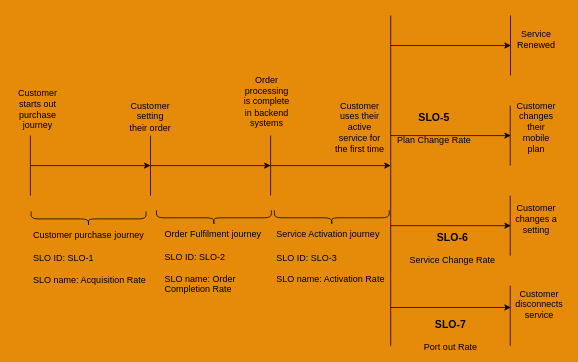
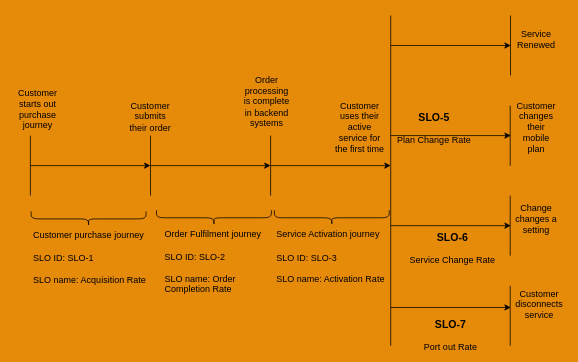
  <mxCell id="0" />
  <mxCell id="1" parent="0" />
  <mxCell id="2" value="" style="endArrow=none;html=1;rounded=0;" parent="1" edge="1"><mxGeometry width="50" height="50" relative="1" as="geometry"><mxPoint x="40" y="260" as="sourcePoint" /><mxPoint x="40" y="180" as="targetPoint" /></mxGeometry></mxCell>
  <mxCell id="3" value="" style="endArrow=none;html=1;rounded=0;" parent="1" edge="1"><mxGeometry width="50" height="50" relative="1" as="geometry"><mxPoint x="200" y="260" as="sourcePoint" /><mxPoint x="200" y="180" as="targetPoint" /></mxGeometry></mxCell>
  <mxCell id="4" value="" style="endArrow=none;html=1;rounded=0;" parent="1" edge="1"><mxGeometry width="50" height="50" relative="1" as="geometry"><mxPoint x="360" y="260" as="sourcePoint" /><mxPoint x="360" y="180" as="targetPoint" /></mxGeometry></mxCell>
  <mxCell id="5" value="" style="endArrow=none;html=1;rounded=0;" parent="1" edge="1"><mxGeometry width="50" height="50" relative="1" as="geometry"><mxPoint x="520" y="460" as="sourcePoint" /><mxPoint x="520" y="20" as="targetPoint" /></mxGeometry></mxCell>
  <mxCell id="6" value="" style="endArrow=classic;html=1;rounded=0;" parent="1" edge="1"><mxGeometry width="50" height="50" relative="1" as="geometry"><mxPoint x="40" y="220" as="sourcePoint" /><mxPoint x="200" y="220" as="targetPoint" /></mxGeometry></mxCell>
  <mxCell id="7" value="" style="endArrow=classic;html=1;rounded=0;" parent="1" edge="1"><mxGeometry width="50" height="50" relative="1" as="geometry"><mxPoint x="200" y="220" as="sourcePoint" /><mxPoint x="360" y="220" as="targetPoint" /></mxGeometry></mxCell>
  <mxCell id="8" value="" style="endArrow=classic;html=1;rounded=0;" parent="1" edge="1"><mxGeometry width="50" height="50" relative="1" as="geometry"><mxPoint x="360" y="220" as="sourcePoint" /><mxPoint x="520" y="220" as="targetPoint" /></mxGeometry></mxCell>
  <mxCell id="9" value="" style="endArrow=classic;html=1;rounded=0;" parent="1" edge="1"><mxGeometry width="50" height="50" relative="1" as="geometry"><mxPoint x="520" y="180" as="sourcePoint" /><mxPoint x="680" y="180" as="targetPoint" /></mxGeometry></mxCell>
  <mxCell id="10" value="Customer starts out purchase journey" style="text;strokeColor=none;align=center;fillColor=none;html=1;verticalAlign=middle;whiteSpace=wrap;rounded=0;" parent="1" vertex="1"><mxGeometry x="20" y="130" width="60" height="30" as="geometry" /></mxCell>
- <mxCell id="11" value="Customer setting their order" style="text;strokeColor=none;align=center;fillColor=none;html=1;verticalAlign=middle;whiteSpace=wrap;rounded=0;" parent="1" vertex="1"><mxGeometry x="170" y="140" width="60" height="30" as="geometry" /></mxCell>
+ <mxCell id="11" value="Customer submits their order" style="text;strokeColor=none;align=center;fillColor=none;html=1;verticalAlign=middle;whiteSpace=wrap;rounded=0;" parent="1" vertex="1"><mxGeometry x="170" y="140" width="60" height="30" as="geometry" /></mxCell>
  <mxCell id="12" value="Order processing is complete in backend systems" style="text;strokeColor=none;align=center;fillColor=none;html=1;verticalAlign=middle;whiteSpace=wrap;rounded=0;" parent="1" vertex="1"><mxGeometry x="320" y="120" width="70" height="30" as="geometry" /></mxCell>
  <mxCell id="13" value="Customer uses their active service for the first time" style="text;strokeColor=none;align=center;fillColor=none;html=1;verticalAlign=middle;whiteSpace=wrap;rounded=0;" parent="1" vertex="1"><mxGeometry x="444" y="154" width="70" height="30" as="geometry" /></mxCell>
  <mxCell id="14" value="" style="endArrow=classic;html=1;rounded=0;" parent="1" edge="1"><mxGeometry width="50" height="50" relative="1" as="geometry"><mxPoint x="520" y="60" as="sourcePoint" /><mxPoint x="680" y="60" as="targetPoint" /></mxGeometry></mxCell>
  <mxCell id="15" value="" style="endArrow=classic;html=1;rounded=0;" parent="1" edge="1"><mxGeometry width="50" height="50" relative="1" as="geometry"><mxPoint x="520" y="300" as="sourcePoint" /><mxPoint x="680" y="300" as="targetPoint" /></mxGeometry></mxCell>
  <mxCell id="16" value="" style="endArrow=none;html=1;rounded=0;" parent="1" edge="1"><mxGeometry width="50" height="50" relative="1" as="geometry"><mxPoint x="679.58" y="100" as="sourcePoint" /><mxPoint x="679.58" y="20" as="targetPoint" /></mxGeometry></mxCell>
  <mxCell id="17" value="" style="endArrow=none;html=1;rounded=0;" parent="1" edge="1"><mxGeometry width="50" height="50" relative="1" as="geometry"><mxPoint x="679.17" y="220" as="sourcePoint" /><mxPoint x="679.17" y="140" as="targetPoint" /></mxGeometry></mxCell>
  <mxCell id="18" value="" style="endArrow=none;html=1;rounded=0;" parent="1" edge="1"><mxGeometry width="50" height="50" relative="1" as="geometry"><mxPoint x="679.17" y="340" as="sourcePoint" /><mxPoint x="679.17" y="260" as="targetPoint" /></mxGeometry></mxCell>
  <mxCell id="19" value="Service Renewed" style="text;strokeColor=none;align=center;fillColor=none;html=1;verticalAlign=middle;whiteSpace=wrap;rounded=0;" parent="1" vertex="1"><mxGeometry x="684" y="37" width="60" height="30" as="geometry" /></mxCell>
  <mxCell id="20" value="Customer changes their mobile plan" style="text;strokeColor=none;align=center;fillColor=none;html=1;verticalAlign=middle;whiteSpace=wrap;rounded=0;" parent="1" vertex="1"><mxGeometry x="684" y="154" width="60" height="30" as="geometry" /></mxCell>
- <mxCell id="21" value="Customer changes a setting" style="text;strokeColor=none;align=center;fillColor=none;html=1;verticalAlign=middle;whiteSpace=wrap;rounded=0;" parent="1" vertex="1"><mxGeometry x="684" y="276" width="60" height="30" as="geometry" /></mxCell>
+ <mxCell id="21" value="Change changes a setting" style="text;strokeColor=none;align=center;fillColor=none;html=1;verticalAlign=middle;whiteSpace=wrap;rounded=0;" parent="1" vertex="1"><mxGeometry x="684" y="276" width="60" height="30" as="geometry" /></mxCell>
  <mxCell id="22" value="&lt;h3&gt;&lt;span style=&quot;font-weight: normal;&quot;&gt;&lt;font style=&quot;font-size: 12px;&quot;&gt;Customer purchase journey&lt;/font&gt;&lt;/span&gt;&lt;/h3&gt;&lt;h3&gt;&lt;span style=&quot;font-weight: normal;&quot;&gt;&lt;font style=&quot;font-size: 12px;&quot;&gt;SLO ID: SLO-1&lt;/font&gt;&lt;/span&gt;&lt;/h3&gt;SLO name: Acquisition Rate" style="text;strokeColor=none;align=left;fillColor=none;html=1;verticalAlign=middle;whiteSpace=wrap;rounded=0;" parent="1" vertex="1"><mxGeometry x="42" y="320" width="193" height="30" as="geometry" /></mxCell>
  <mxCell id="23" value="" style="endArrow=none;html=1;rounded=0;" parent="1" edge="1"><mxGeometry width="50" height="50" relative="1" as="geometry"><mxPoint x="679.17" y="460" as="sourcePoint" /><mxPoint x="679.17" y="380" as="targetPoint" /></mxGeometry></mxCell>
  <mxCell id="24" value="Customer disconnects service" style="text;strokeColor=none;align=center;fillColor=none;html=1;verticalAlign=middle;whiteSpace=wrap;rounded=0;" parent="1" vertex="1"><mxGeometry x="688" y="390" width="60" height="30" as="geometry" /></mxCell>
  <mxCell id="25" value="&lt;h3&gt;SLO-5&lt;/h3&gt;Plan Change Rate" style="text;strokeColor=none;align=center;fillColor=none;html=1;verticalAlign=middle;whiteSpace=wrap;rounded=0;" parent="1" vertex="1"><mxGeometry x="522.5" y="148" width="110" height="30" as="geometry" /></mxCell>
  <mxCell id="26" value="&lt;h3&gt;SLO-6&lt;/h3&gt;Service Change Rate" style="text;strokeColor=none;align=center;fillColor=none;html=1;verticalAlign=middle;whiteSpace=wrap;rounded=0;" parent="1" vertex="1"><mxGeometry x="536" y="308" width="133" height="30" as="geometry" /></mxCell>
  <mxCell id="27" value="&lt;h3&gt;SLO-7&lt;/h3&gt;Port out Rate" style="text;strokeColor=none;align=center;fillColor=none;html=1;verticalAlign=middle;whiteSpace=wrap;rounded=0;" parent="1" vertex="1"><mxGeometry x="550" y="424" width="100" height="30" as="geometry" /></mxCell>
  <mxCell id="28" value="" style="endArrow=classic;html=1;rounded=0;" parent="1" edge="1"><mxGeometry width="50" height="50" relative="1" as="geometry"><mxPoint x="520" y="409" as="sourcePoint" /><mxPoint x="680" y="409" as="targetPoint" /></mxGeometry></mxCell>
  <mxCell id="29" value="" style="shape=curlyBracket;whiteSpace=wrap;html=1;rounded=1;labelPosition=left;verticalLabelPosition=middle;align=right;verticalAlign=middle;rotation=-90;" vertex="1" parent="1"><mxGeometry x="107.5" y="214.5" width="20" height="153" as="geometry" /></mxCell>
  <mxCell id="30" value="&lt;h3&gt;&lt;span style=&quot;font-size: 12px; font-weight: normal; background-color: initial;&quot;&gt;Order Fulfilment journey&lt;/span&gt;&lt;/h3&gt;&lt;h3&gt;&lt;span style=&quot;font-size: 12px; font-weight: normal; background-color: initial;&quot;&gt;SLO ID: SLO-2&lt;/span&gt;&lt;br&gt;&lt;/h3&gt;SLO name: Order Completion Rate" style="text;strokeColor=none;align=left;fillColor=none;html=1;verticalAlign=middle;whiteSpace=wrap;rounded=0;" vertex="1" parent="1"><mxGeometry x="217" y="325" width="144" height="30" as="geometry" /></mxCell>
  <mxCell id="31" value="" style="shape=curlyBracket;whiteSpace=wrap;html=1;rounded=1;labelPosition=left;verticalLabelPosition=middle;align=right;verticalAlign=middle;rotation=-90;" vertex="1" parent="1"><mxGeometry x="274.5" y="213" width="20" height="153" as="geometry" /></mxCell>
  <mxCell id="32" value="&lt;h3&gt;&lt;span style=&quot;font-size: 12px; font-weight: normal; background-color: initial;&quot;&gt;Service Activation journey&lt;/span&gt;&lt;/h3&gt;&lt;h3&gt;&lt;span style=&quot;font-size: 12px; font-weight: normal; background-color: initial;&quot;&gt;SLO ID: SLO-3&lt;/span&gt;&lt;br&gt;&lt;/h3&gt;SLO name: Activation Rate" style="text;strokeColor=none;align=left;fillColor=none;html=1;verticalAlign=middle;whiteSpace=wrap;rounded=0;" vertex="1" parent="1"><mxGeometry x="366" y="318.5" width="193" height="30" as="geometry" /></mxCell>
  <mxCell id="33" value="" style="shape=curlyBracket;whiteSpace=wrap;html=1;rounded=1;labelPosition=left;verticalLabelPosition=middle;align=right;verticalAlign=middle;rotation=-90;" vertex="1" parent="1"><mxGeometry x="431.5" y="213" width="20" height="153" as="geometry" /></mxCell>
